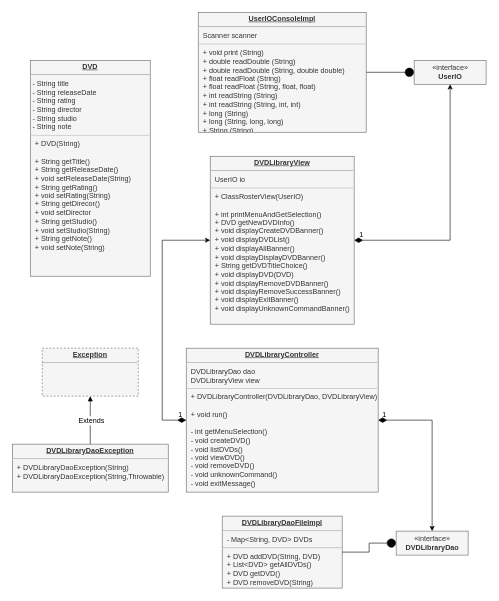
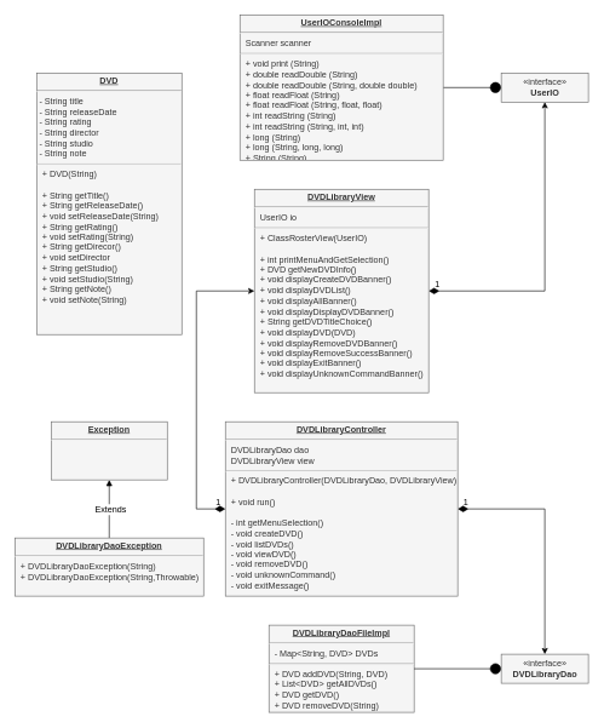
  <mxCell id="0" />
  <mxCell id="1" parent="0" />
  <mxCell id="2" value="«interface»&lt;br&gt;&lt;b&gt;UserIO&lt;/b&gt;" style="html=1;fillColor=#f5f5f5;strokeColor=#666666;fontColor=#333333;" vertex="1" parent="1"><mxGeometry x="690" y="100" width="120" height="40" as="geometry" /></mxCell>
  <mxCell id="3" style="edgeStyle=orthogonalEdgeStyle;rounded=0;orthogonalLoop=1;jettySize=auto;html=1;exitX=1;exitY=0.5;exitDx=0;exitDy=0;entryX=0;entryY=0.5;entryDx=0;entryDy=0;endArrow=circle;endFill=1;targetPerimeterSpacing=0;strokeWidth=1;startArrow=none;startFill=0;endSize=6;fillColor=#f5f5f5;strokeColor=#000000;" edge="1" parent="1" source="4" target="2"><mxGeometry relative="1" as="geometry"><mxPoint x="630" y="120" as="targetPoint" /></mxGeometry></mxCell>
  <mxCell id="4" value="&lt;p style=&quot;margin: 0px ; margin-top: 4px ; text-align: center ; text-decoration: underline&quot;&gt;&lt;b&gt;UserIOConsoleImpl&lt;/b&gt;&lt;/p&gt;&lt;hr&gt;&lt;p style=&quot;margin: 0px ; margin-left: 8px&quot;&gt;Scanner scanner&lt;/p&gt;&lt;hr&gt;&lt;p style=&quot;margin: 0px ; margin-left: 8px&quot;&gt;+ void print (String)&lt;br&gt;+ double readDouble (String)&lt;/p&gt;&lt;p style=&quot;margin: 0px ; margin-left: 8px&quot;&gt;+ double readDouble (String, double double)&lt;/p&gt;&lt;p style=&quot;margin: 0px ; margin-left: 8px&quot;&gt;+ float readFloat (String)&lt;/p&gt;&lt;p style=&quot;margin: 0px ; margin-left: 8px&quot;&gt;+ float readFloat (String, float, float)&lt;br&gt;&lt;/p&gt;&lt;p style=&quot;margin: 0px ; margin-left: 8px&quot;&gt;+ int readString (String)&lt;/p&gt;&lt;p style=&quot;margin: 0px ; margin-left: 8px&quot;&gt;+ int readString (String, int, int)&lt;/p&gt;&lt;p style=&quot;margin: 0px ; margin-left: 8px&quot;&gt;+ long (String)&lt;/p&gt;&lt;p style=&quot;margin: 0px ; margin-left: 8px&quot;&gt;+ long (String, long, long)&lt;/p&gt;&lt;p style=&quot;margin: 0px ; margin-left: 8px&quot;&gt;+ String (String)&lt;/p&gt;" style="verticalAlign=top;align=left;overflow=fill;fontSize=12;fontFamily=Helvetica;html=1;fillColor=#f5f5f5;strokeColor=#666666;fontColor=#333333;" vertex="1" parent="1"><mxGeometry x="330" y="20" width="280" height="200" as="geometry" /></mxCell>
  <mxCell id="5" style="edgeStyle=orthogonalEdgeStyle;rounded=0;orthogonalLoop=1;jettySize=auto;html=1;exitX=1;exitY=0.5;exitDx=0;exitDy=0;entryX=0.5;entryY=1;entryDx=0;entryDy=0;startArrow=diamondThin;startFill=1;endArrow=classic;endFill=1;endSize=6;targetPerimeterSpacing=0;strokeColor=#000000;strokeWidth=1;startSize=12;" edge="1" parent="1" source="7" target="2"><mxGeometry relative="1" as="geometry" /></mxCell>
  <mxCell id="6" value="1" style="text;html=1;resizable=0;points=[];align=center;verticalAlign=middle;labelBackgroundColor=none;fontColor=#000000;" vertex="1" connectable="0" parent="5"><mxGeometry x="-0.95" y="1" relative="1" as="geometry"><mxPoint y="-9" as="offset" /></mxGeometry></mxCell>
  <mxCell id="7" value="&lt;p style=&quot;margin: 0px ; margin-top: 4px ; text-align: center ; text-decoration: underline&quot;&gt;&lt;b&gt;DVDLibraryView&lt;/b&gt;&lt;/p&gt;&lt;hr&gt;&lt;p style=&quot;margin: 0px ; margin-left: 8px&quot;&gt;UserIO io&lt;/p&gt;&lt;hr&gt;&lt;p style=&quot;margin: 0px ; margin-left: 8px&quot;&gt;+ ClassRosterView(UserIO)&lt;/p&gt;&lt;p style=&quot;margin: 0px ; margin-left: 8px&quot;&gt;&lt;br&gt;&lt;/p&gt;&lt;p style=&quot;margin: 0px ; margin-left: 8px&quot;&gt;+ int printMenuAndGetSelection()&lt;/p&gt;&lt;p style=&quot;margin: 0px ; margin-left: 8px&quot;&gt;+ DVD getNewDVDInfo()&lt;/p&gt;&lt;p style=&quot;margin: 0px ; margin-left: 8px&quot;&gt;+ void displayCreateDVDBanner()&lt;/p&gt;&lt;p style=&quot;margin: 0px ; margin-left: 8px&quot;&gt;+ void displayDVDList()&lt;/p&gt;&lt;p style=&quot;margin: 0px ; margin-left: 8px&quot;&gt;+ void displayAllBanner()&lt;/p&gt;&lt;p style=&quot;margin: 0px ; margin-left: 8px&quot;&gt;+ void displayDisplayDVDBanner()&lt;/p&gt;&lt;p style=&quot;margin: 0px ; margin-left: 8px&quot;&gt;+ String getDVDTitleChoice()&lt;/p&gt;&lt;p style=&quot;margin: 0px ; margin-left: 8px&quot;&gt;+ void displayDVD(DVD)&lt;/p&gt;&lt;p style=&quot;margin: 0px ; margin-left: 8px&quot;&gt;+ void displayRemoveDVDBanner()&lt;/p&gt;&lt;p style=&quot;margin: 0px ; margin-left: 8px&quot;&gt;+ void displayRemoveSuccessBanner()&lt;/p&gt;&lt;p style=&quot;margin: 0px ; margin-left: 8px&quot;&gt;+ void displayExitBanner()&lt;/p&gt;&lt;p style=&quot;margin: 0px ; margin-left: 8px&quot;&gt;+ void displayUnknownCommandBanner()&lt;/p&gt;" style="verticalAlign=top;align=left;overflow=fill;fontSize=12;fontFamily=Helvetica;html=1;fillColor=#f5f5f5;strokeColor=#666666;fontColor=#333333;" vertex="1" parent="1"><mxGeometry x="350" y="260" width="240" height="280" as="geometry" /></mxCell>
  <mxCell id="8" style="edgeStyle=orthogonalEdgeStyle;rounded=0;orthogonalLoop=1;jettySize=auto;html=1;entryX=0;entryY=0.5;entryDx=0;entryDy=0;startArrow=diamondThin;startFill=1;startSize=12;endArrow=classic;endFill=1;endSize=6;targetPerimeterSpacing=0;strokeColor=#000000;strokeWidth=1;fontColor=#000000;exitX=0;exitY=0.5;exitDx=0;exitDy=0;" edge="1" parent="1" source="12" target="7"><mxGeometry relative="1" as="geometry"><mxPoint x="270" y="700" as="sourcePoint" /><Array as="points"><mxPoint x="270" y="700" /><mxPoint x="270" y="400" /></Array></mxGeometry></mxCell>
  <mxCell id="9" value="1" style="text;html=1;resizable=0;points=[];align=center;verticalAlign=middle;labelBackgroundColor=none;fontColor=#000000;" vertex="1" connectable="0" parent="8"><mxGeometry x="-0.967" y="1" relative="1" as="geometry"><mxPoint x="-4" y="-11" as="offset" /></mxGeometry></mxCell>
  <mxCell id="10" style="edgeStyle=orthogonalEdgeStyle;rounded=0;orthogonalLoop=1;jettySize=auto;html=1;entryX=0.5;entryY=0;entryDx=0;entryDy=0;startArrow=diamondThin;startFill=1;startSize=12;endArrow=classic;endFill=1;endSize=6;targetPerimeterSpacing=0;strokeColor=#000000;strokeWidth=1;fontColor=#000000;" edge="1" parent="1" source="12" target="14"><mxGeometry relative="1" as="geometry" /></mxCell>
  <mxCell id="11" value="1" style="text;html=1;resizable=0;points=[];align=center;verticalAlign=middle;labelBackgroundColor=none;fontColor=#000000;" vertex="1" connectable="0" parent="10"><mxGeometry x="-0.947" relative="1" as="geometry"><mxPoint x="2" y="-10" as="offset" /></mxGeometry></mxCell>
  <mxCell id="12" value="&lt;p style=&quot;margin: 0px ; margin-top: 4px ; text-align: center ; text-decoration: underline&quot;&gt;&lt;b&gt;DVDLibraryController&lt;/b&gt;&lt;/p&gt;&lt;hr&gt;&lt;p style=&quot;margin: 0px ; margin-left: 8px&quot;&gt;DVDLibraryDao dao&lt;/p&gt;&lt;p style=&quot;margin: 0px ; margin-left: 8px&quot;&gt;DVDLibraryView view&lt;/p&gt;&lt;hr&gt;&lt;p style=&quot;margin: 0px ; margin-left: 8px&quot;&gt;+ DVDLibraryController(DVDLibraryDao, DVDLibraryView)&lt;/p&gt;&lt;p style=&quot;margin: 0px ; margin-left: 8px&quot;&gt;&lt;br&gt;&lt;/p&gt;&lt;p style=&quot;margin: 0px ; margin-left: 8px&quot;&gt;+ void run()&lt;/p&gt;&lt;p style=&quot;margin: 0px ; margin-left: 8px&quot;&gt;&lt;br&gt;&lt;/p&gt;&lt;p style=&quot;margin: 0px ; margin-left: 8px&quot;&gt;- int getMenuSelection()&lt;/p&gt;&lt;p style=&quot;margin: 0px ; margin-left: 8px&quot;&gt;- void createDVD()&lt;/p&gt;&lt;p style=&quot;margin: 0px ; margin-left: 8px&quot;&gt;- void listDVDs()&lt;/p&gt;&lt;p style=&quot;margin: 0px ; margin-left: 8px&quot;&gt;- void viewDVD()&lt;/p&gt;&lt;p style=&quot;margin: 0px ; margin-left: 8px&quot;&gt;- void removeDVD()&lt;/p&gt;&lt;p style=&quot;margin: 0px ; margin-left: 8px&quot;&gt;- void unknownCommand()&lt;/p&gt;&lt;p style=&quot;margin: 0px ; margin-left: 8px&quot;&gt;- void exitMessage()&lt;/p&gt;" style="verticalAlign=top;align=left;overflow=fill;fontSize=12;fontFamily=Helvetica;html=1;labelBackgroundColor=none;fillColor=#f5f5f5;strokeColor=#666666;fontColor=#333333;" vertex="1" parent="1"><mxGeometry x="310" y="580" width="320" height="240" as="geometry" /></mxCell>
  <mxCell id="13" value="&lt;p style=&quot;margin: 0px ; margin-top: 4px ; text-align: center ; text-decoration: underline&quot;&gt;&lt;b&gt;DVDLibraryDaoFileImpl&lt;/b&gt;&lt;/p&gt;&lt;hr&gt;&lt;p style=&quot;margin: 0px ; margin-left: 8px&quot;&gt;- Map&amp;lt;String, DVD&amp;gt; DVDs&lt;/p&gt;&lt;hr&gt;&lt;p style=&quot;margin: 0px ; margin-left: 8px&quot;&gt;+ DVD addDVD(String, DVD)&lt;/p&gt;&lt;p style=&quot;margin: 0px ; margin-left: 8px&quot;&gt;+ List&amp;lt;DVD&amp;gt; getAllDVDs()&lt;/p&gt;&lt;p style=&quot;margin: 0px ; margin-left: 8px&quot;&gt;+ DVD getDVD()&lt;/p&gt;&lt;p style=&quot;margin: 0px ; margin-left: 8px&quot;&gt;+ DVD removeDVD(String)&lt;/p&gt;" style="verticalAlign=top;align=left;overflow=fill;fontSize=12;fontFamily=Helvetica;html=1;labelBackgroundColor=none;fillColor=#f5f5f5;strokeColor=#666666;fontColor=#333333;" vertex="1" parent="1"><mxGeometry x="370" y="860" width="200" height="120" as="geometry" /></mxCell>
- <mxCell id="14" value="«interface»&lt;br&gt;&lt;b&gt;DVDLibraryDao&lt;/b&gt;" style="html=1;labelBackgroundColor=none;fontColor=#333333;fillColor=#f5f5f5;strokeColor=#666666;" vertex="1" parent="1"><mxGeometry x="660" y="885" width="120" height="40" as="geometry" /></mxCell>
+ <mxCell id="14" value="«interface»&lt;br&gt;&lt;b&gt;DVDLibraryDao&lt;/b&gt;" style="html=1;labelBackgroundColor=none;fontColor=#333333;fillColor=#f5f5f5;strokeColor=#666666;" vertex="1" parent="1"><mxGeometry x="690" y="900" width="120" height="40" as="geometry" /></mxCell>
  <mxCell id="15" style="edgeStyle=orthogonalEdgeStyle;rounded=0;orthogonalLoop=1;jettySize=auto;html=1;endArrow=circle;endFill=1;targetPerimeterSpacing=0;strokeWidth=1;startArrow=none;startFill=0;endSize=6;exitX=1;exitY=0.5;exitDx=0;exitDy=0;entryX=0;entryY=0.5;entryDx=0;entryDy=0;fillColor=#f5f5f5;strokeColor=#000000;" edge="1" parent="1" source="13" target="14"><mxGeometry relative="1" as="geometry"><mxPoint x="600" y="840" as="sourcePoint" /><mxPoint x="670" y="840" as="targetPoint" /><Array as="points" /></mxGeometry></mxCell>
  <mxCell id="16" style="edgeStyle=orthogonalEdgeStyle;rounded=0;orthogonalLoop=1;jettySize=auto;html=1;exitX=0.5;exitY=0;exitDx=0;exitDy=0;entryX=0.5;entryY=1;entryDx=0;entryDy=0;startArrow=none;startFill=0;startSize=12;endArrow=block;endFill=1;endSize=6;targetPerimeterSpacing=0;strokeColor=#000000;strokeWidth=1;fontColor=#000000;" edge="1" parent="1" source="18" target="19"><mxGeometry relative="1" as="geometry" /></mxCell>
  <mxCell id="17" value="Extends" style="text;html=1;resizable=0;points=[];align=center;verticalAlign=middle;labelBackgroundColor=#ffffff;fontColor=#000000;labelBorderColor=none;" vertex="1" connectable="0" parent="16"><mxGeometry y="-1" relative="1" as="geometry"><mxPoint as="offset" /></mxGeometry></mxCell>
  <mxCell id="18" value="&lt;p style=&quot;margin: 0px ; margin-top: 4px ; text-align: center ; text-decoration: underline&quot;&gt;&lt;b&gt;DVDLibraryDaoException&lt;/b&gt;&lt;/p&gt;&lt;hr&gt;&lt;p style=&quot;margin: 0px ; margin-left: 8px&quot;&gt;+ DVDLibraryDaoException(String)&lt;/p&gt;&lt;p style=&quot;margin: 0px ; margin-left: 8px&quot;&gt;+ DVDLibraryDaoException(String,&lt;span&gt;Throwable)&lt;/span&gt;&lt;/p&gt;" style="verticalAlign=top;align=left;overflow=fill;fontSize=12;fontFamily=Helvetica;html=1;labelBackgroundColor=none;fillColor=#f5f5f5;strokeColor=#666666;fontColor=#333333;" vertex="1" parent="1"><mxGeometry x="20" y="740" width="260" height="80" as="geometry" /></mxCell>
- <mxCell id="19" value="&lt;p style=&quot;margin: 0px ; margin-top: 4px ; text-align: center ; text-decoration: underline&quot;&gt;&lt;b&gt;Exception&lt;/b&gt;&lt;/p&gt;&lt;hr&gt;&lt;p style=&quot;margin: 0px ; margin-left: 8px&quot;&gt;&lt;br&gt;&lt;/p&gt;" style="verticalAlign=top;align=left;overflow=fill;fontSize=12;fontFamily=Helvetica;html=1;labelBackgroundColor=none;fillColor=#f5f5f5;strokeColor=#666666;fontColor=#333333;dashed=1;" vertex="1" parent="1"><mxGeometry x="70" y="580" width="160" height="80" as="geometry" /></mxCell>
+ <mxCell id="19" value="&lt;p style=&quot;margin: 0px ; margin-top: 4px ; text-align: center ; text-decoration: underline&quot;&gt;&lt;b&gt;Exception&lt;/b&gt;&lt;/p&gt;&lt;hr&gt;&lt;p style=&quot;margin: 0px ; margin-left: 8px&quot;&gt;&lt;br&gt;&lt;/p&gt;" style="verticalAlign=top;align=left;overflow=fill;fontSize=12;fontFamily=Helvetica;html=1;labelBackgroundColor=none;fillColor=#f5f5f5;strokeColor=#666666;fontColor=#333333;" vertex="1" parent="1"><mxGeometry x="70" y="580" width="160" height="80" as="geometry" /></mxCell>
  <mxCell id="20" value="&lt;p style=&quot;margin: 0px ; margin-top: 4px ; text-align: center ; text-decoration: underline&quot;&gt;&lt;b&gt;DVD&lt;/b&gt;&lt;/p&gt;&lt;hr&gt;&lt;p style=&quot;margin: 0px 0px 0px 4px&quot;&gt;- String title&lt;/p&gt;&lt;p style=&quot;margin: 0px 0px 0px 4px&quot;&gt;- String releaseDate&lt;/p&gt;&lt;p style=&quot;margin: 0px 0px 0px 4px&quot;&gt;- String rating&lt;/p&gt;&lt;p style=&quot;margin: 0px 0px 0px 4px&quot;&gt;- String director&lt;/p&gt;&lt;p style=&quot;margin: 0px 0px 0px 4px&quot;&gt;- String studio&lt;/p&gt;&lt;p style=&quot;margin: 0px 0px 0px 4px&quot;&gt;- String note&lt;/p&gt;&lt;hr&gt;&lt;p style=&quot;margin: 0px ; margin-left: 8px&quot;&gt;+ DVD(String)&lt;/p&gt;&lt;p style=&quot;margin: 0px ; margin-left: 8px&quot;&gt;&lt;br&gt;&lt;/p&gt;&lt;p style=&quot;margin: 0px ; margin-left: 8px&quot;&gt;+ String getTitle()&lt;/p&gt;&lt;p style=&quot;margin: 0px ; margin-left: 8px&quot;&gt;&lt;span&gt;+ String getReleaseDate()&lt;/span&gt;&lt;br&gt;&lt;/p&gt;&lt;p style=&quot;margin: 0px ; margin-left: 8px&quot;&gt;+ void setReleaseDate(String)&lt;/p&gt;&lt;p style=&quot;margin: 0px ; margin-left: 8px&quot;&gt;+ String getRating()&lt;/p&gt;&lt;p style=&quot;margin: 0px ; margin-left: 8px&quot;&gt;+ void setRating(String)&lt;/p&gt;&lt;p style=&quot;margin: 0px ; margin-left: 8px&quot;&gt;+ String getDirecor()&lt;/p&gt;&lt;p style=&quot;margin: 0px ; margin-left: 8px&quot;&gt;+ void setDirector&lt;/p&gt;&lt;p style=&quot;margin: 0px ; margin-left: 8px&quot;&gt;+ String getStudio()&lt;/p&gt;&lt;p style=&quot;margin: 0px ; margin-left: 8px&quot;&gt;+ void setStudio(String)&lt;/p&gt;&lt;p style=&quot;margin: 0px ; margin-left: 8px&quot;&gt;+ String getNote()&lt;/p&gt;&lt;p style=&quot;margin: 0px ; margin-left: 8px&quot;&gt;+ void setNote(String)&lt;/p&gt;" style="verticalAlign=top;align=left;overflow=fill;fontSize=12;fontFamily=Helvetica;html=1;labelBackgroundColor=none;fillColor=#f5f5f5;strokeColor=#666666;fontColor=#333333;" vertex="1" parent="1"><mxGeometry x="50" y="100" width="200" height="360" as="geometry" /></mxCell>
